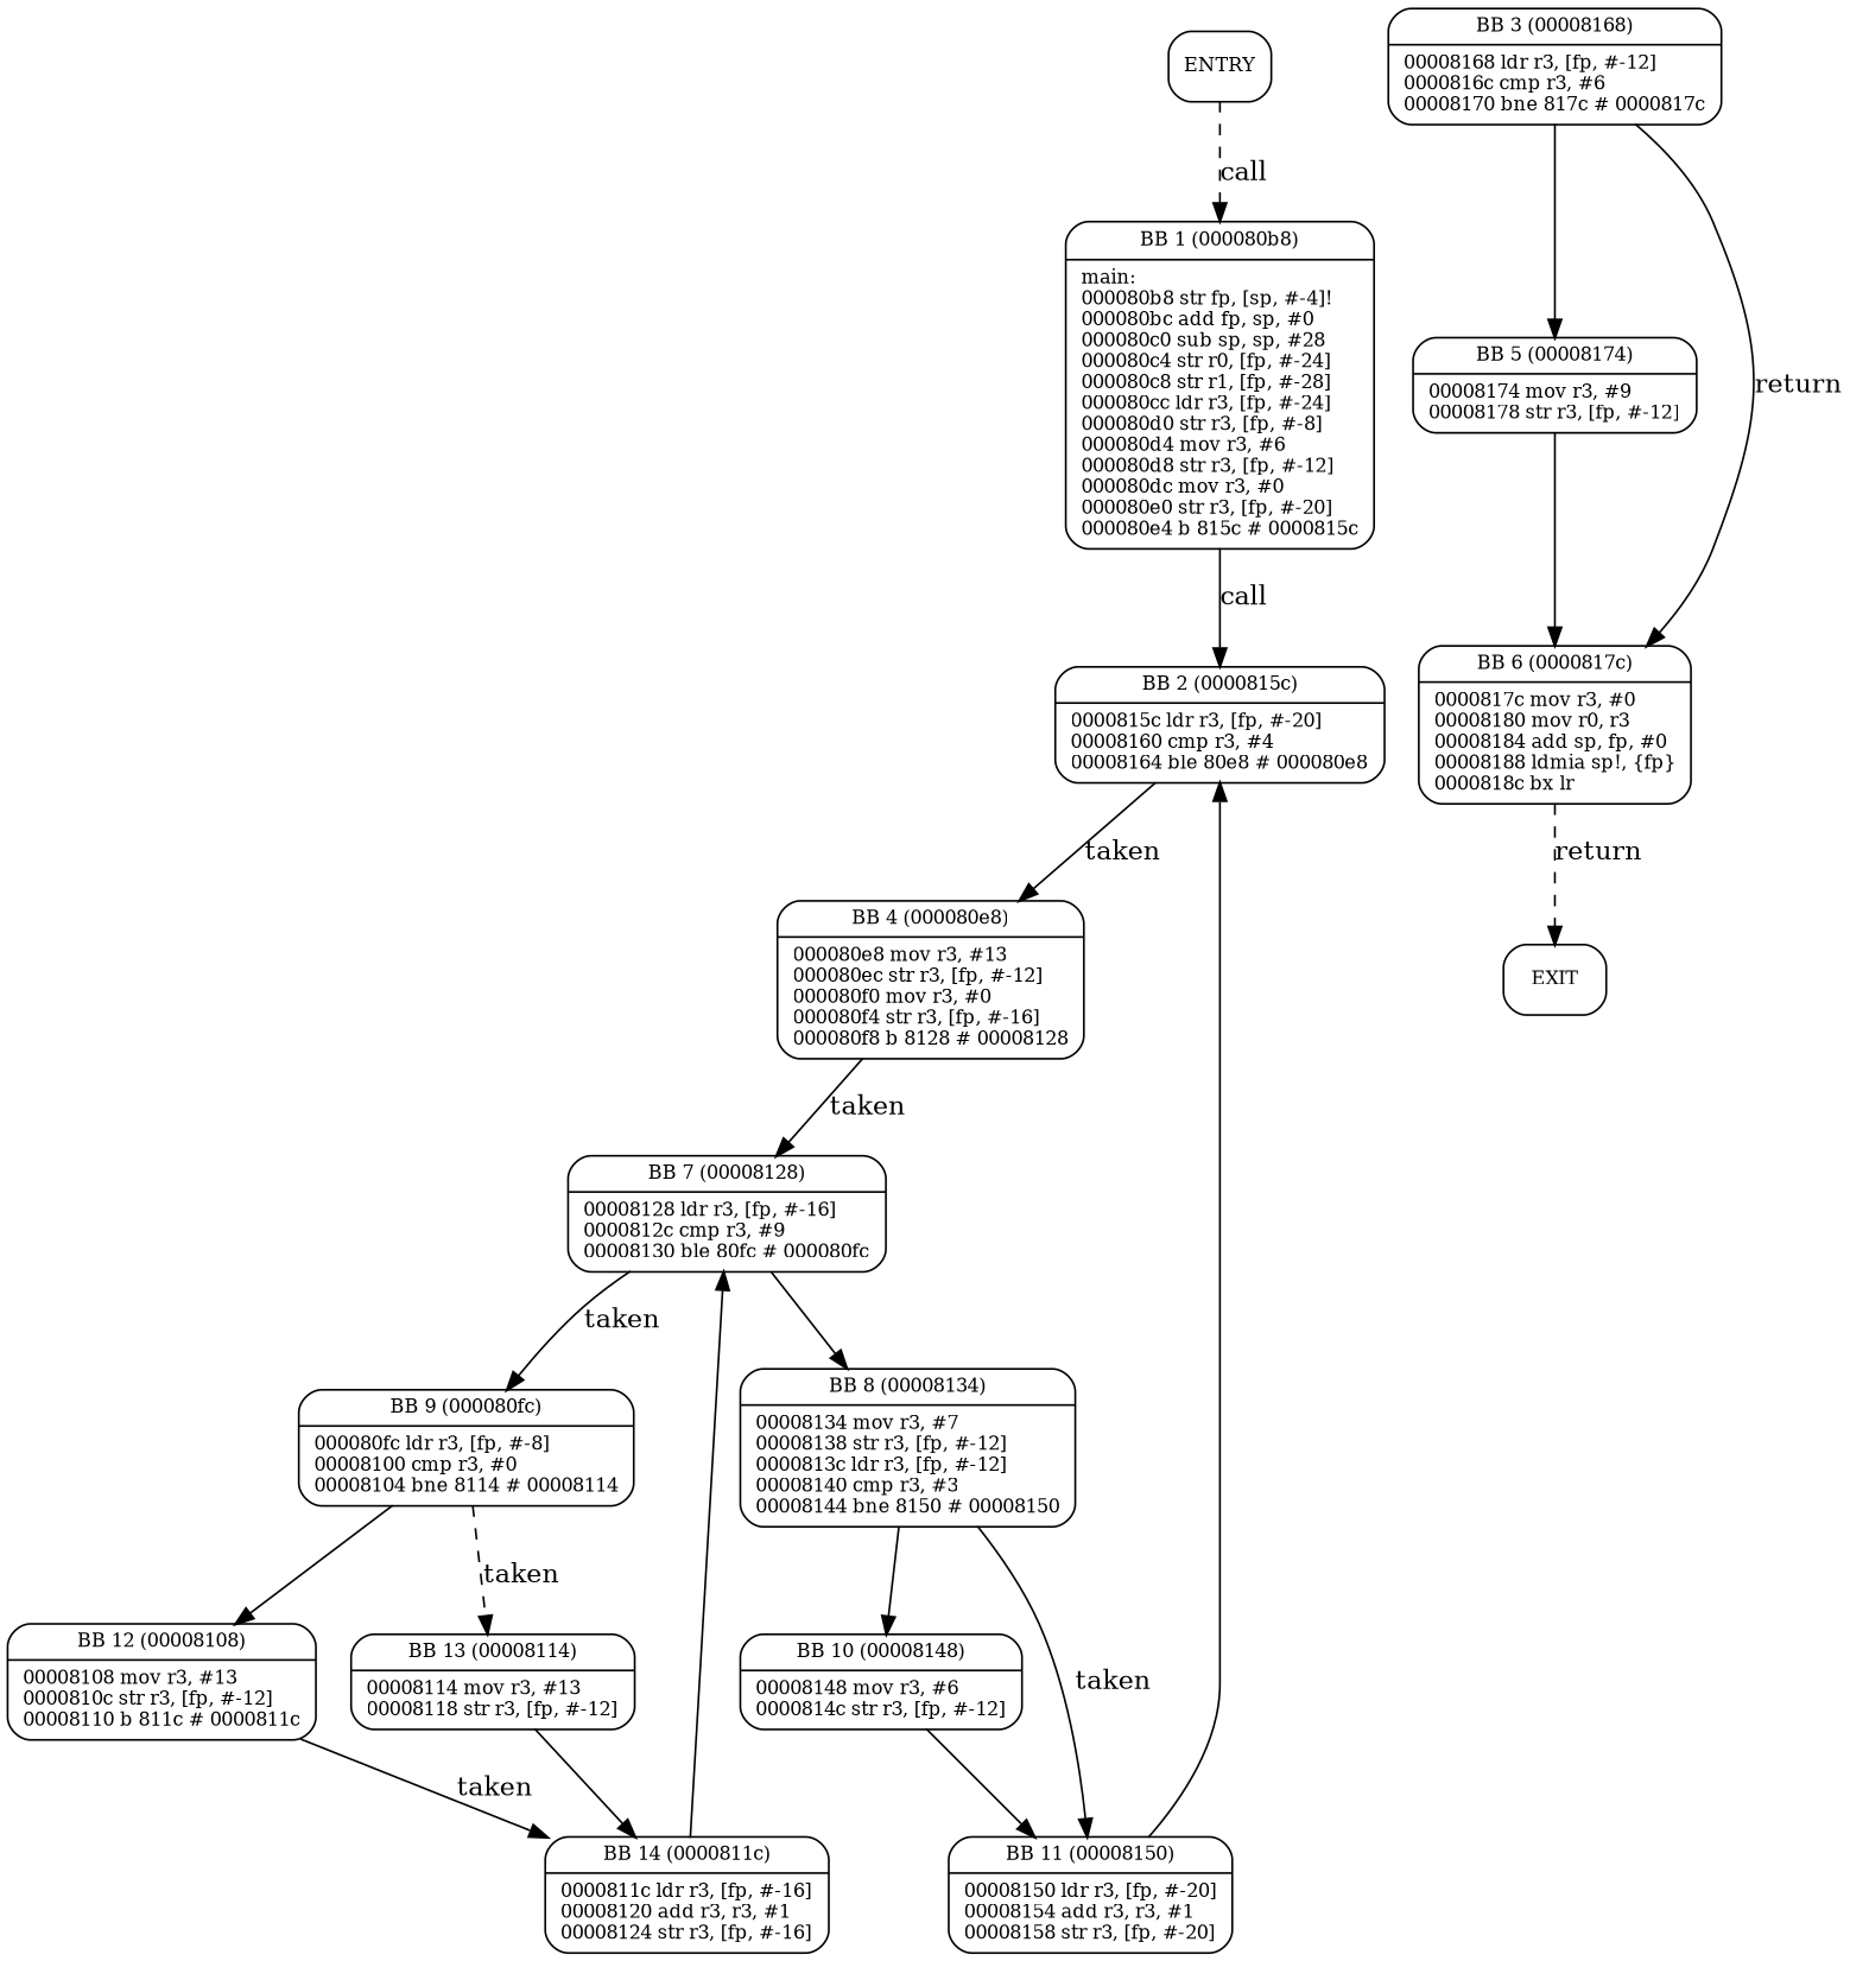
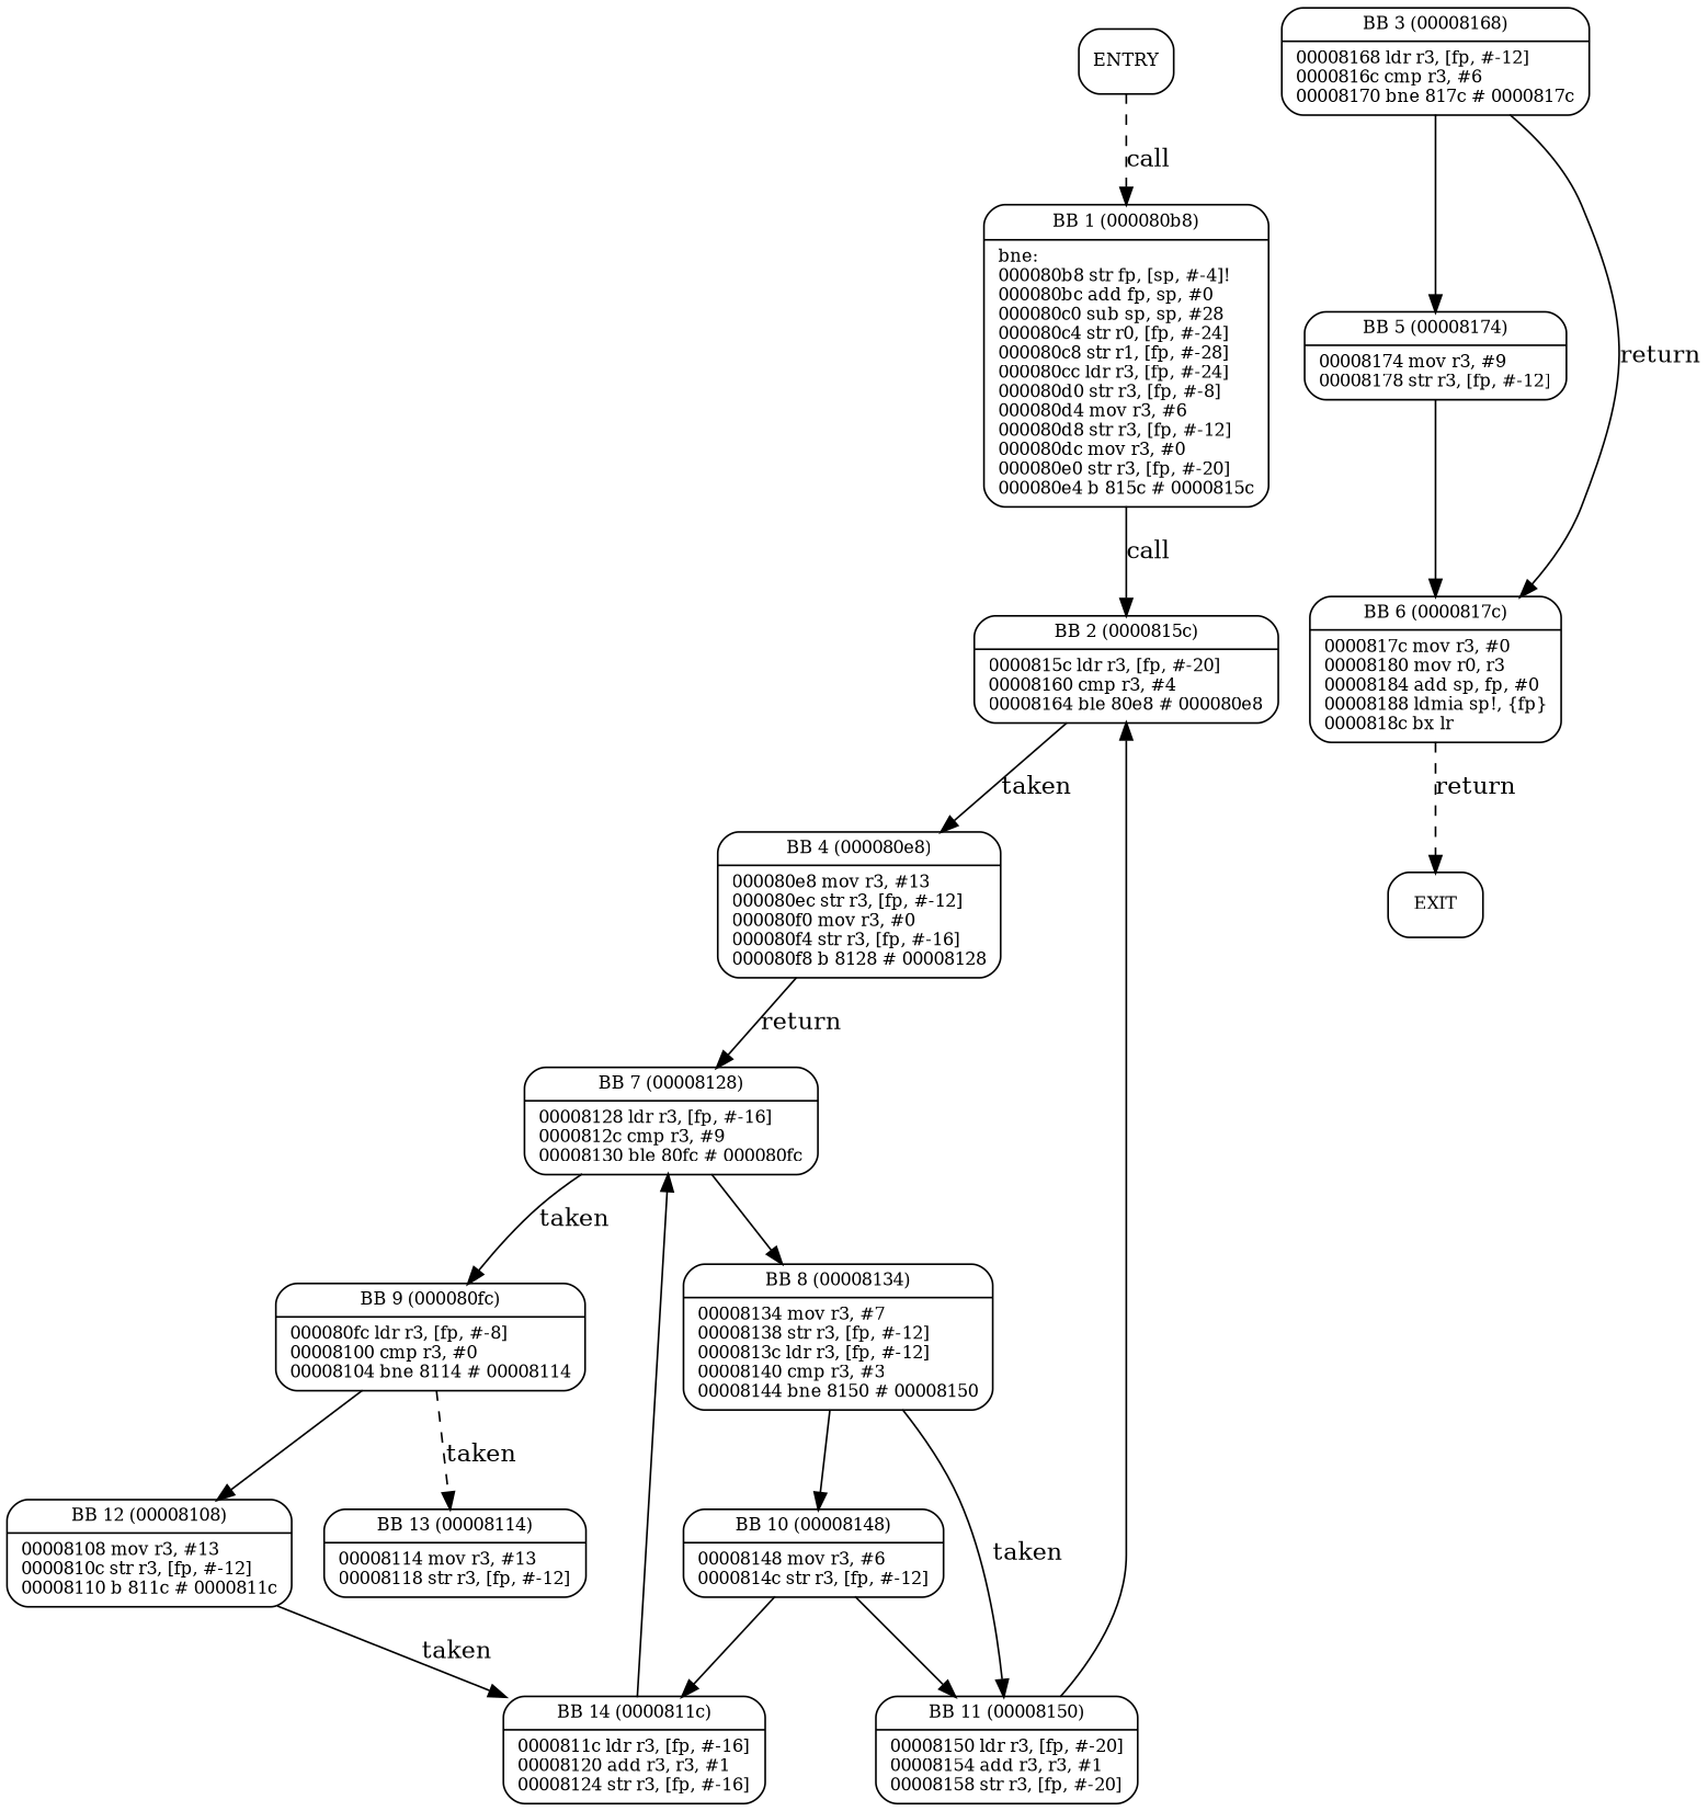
  digraph {
    node [fontsize=10 labeljust=l shape=Mrecord]
    edge [weight=4]
    n1 [label=ENTRY]
-   n2 [label="{BB 1 (000080b8) | main:\l000080b8    str fp, [sp, #-4]!\l000080bc    add fp, sp, #0\l000080c0    sub sp, sp, #28\l000080c4    str r0, [fp, #-24]\l000080c8    str r1, [fp, #-28]\l000080cc    ldr r3, [fp, #-24]\l000080d0    str r3, [fp, #-8]\l000080d4    mov r3, #6\l000080d8    str r3, [fp, #-12]\l000080dc    mov r3, #0\l000080e0    str r3, [fp, #-20]\l000080e4    b 815c    # 0000815c\l }"]
+   n2 [label="{BB 1 (000080b8) | bne:\l000080b8    str fp, [sp, #-4]!\l000080bc    add fp, sp, #0\l000080c0    sub sp, sp, #28\l000080c4    str r0, [fp, #-24]\l000080c8    str r1, [fp, #-28]\l000080cc    ldr r3, [fp, #-24]\l000080d0    str r3, [fp, #-8]\l000080d4    mov r3, #6\l000080d8    str r3, [fp, #-12]\l000080dc    mov r3, #0\l000080e0    str r3, [fp, #-20]\l000080e4    b 815c    # 0000815c\l }"]
    n3 [label="{BB 2 (0000815c) | 0000815c    ldr r3, [fp, #-20]\l00008160    cmp r3, #4\l00008164    ble 80e8    # 000080e8\l }"]
    n4 [label="{BB 4 (000080e8) | 000080e8    mov r3, #13\l000080ec    str r3, [fp, #-12]\l000080f0    mov r3, #0\l000080f4    str r3, [fp, #-16]\l000080f8    b 8128    # 00008128\l }"]
    n5 [label="{BB 3 (00008168) | 00008168    ldr r3, [fp, #-12]\l0000816c    cmp r3, #6\l00008170    bne 817c    # 0000817c\l }"]
    n6 [label="{BB 5 (00008174) | 00008174    mov r3, #9\l00008178    str r3, [fp, #-12]\l }"]
    n7 [label="{BB 6 (0000817c) | 0000817c    mov r3, #0\l00008180    mov r0, r3\l00008184    add sp, fp, #0\l00008188    ldmia sp!, \{fp\}\l0000818c    bx lr\l }"]
    n8 [label="{BB 7 (00008128) | 00008128    ldr r3, [fp, #-16]\l0000812c    cmp r3, #9\l00008130    ble 80fc    # 000080fc\l }"]
    n9 [label=EXIT]
    n10 [label="{BB 8 (00008134) | 00008134    mov r3, #7\l00008138    str r3, [fp, #-12]\l0000813c    ldr r3, [fp, #-12]\l00008140    cmp r3, #3\l00008144    bne 8150    # 00008150\l }"]
    n11 [label="{BB 9 (000080fc) | 000080fc    ldr r3, [fp, #-8]\l00008100    cmp r3, #0\l00008104    bne 8114    # 00008114\l }"]
    n12 [label="{BB 10 (00008148) | 00008148    mov r3, #6\l0000814c    str r3, [fp, #-12]\l }"]
    n13 [label="{BB 11 (00008150) | 00008150    ldr r3, [fp, #-20]\l00008154    add r3, r3, #1\l00008158    str r3, [fp, #-20]\l }"]
    n14 [label="{BB 12 (00008108) | 00008108    mov r3, #13\l0000810c    str r3, [fp, #-12]\l00008110    b 811c    # 0000811c\l }"]
    n15 [label="{BB 13 (00008114) | 00008114    mov r3, #13\l00008118    str r3, [fp, #-12]\l }"]
    n16 [label="{BB 14 (0000811c) | 0000811c    ldr r3, [fp, #-16]\l00008120    add r3, r3, #1\l00008124    str r3, [fp, #-16]\l }"]
    n1 -> n2 [label=call style=dashed weight=2]
    n2 -> n3 [label=call weight=3]
    n3 -> n4 [label=taken weight=3]
-   n4 -> n8 [label=taken weight=3]
+   n4 -> n8 [label=return weight=3]
    n5 -> n6
    n5 -> n7 [label=return weight=3]
    n6 -> n7
    n7 -> n9 [label=return style=dashed weight=2]
    n8 -> n10
    n8 -> n11 [label=taken weight=3]
    n10 -> n12
    n10 -> n13 [label=taken weight=3]
    n11 -> n14
    n11 -> n15 [label=taken style=dashed weight=3]
    n12 -> n13
    n13 -> n3
    n14 -> n16 [label=taken weight=3]
-   n15 -> n16
+   n12 -> n16
    n16 -> n8
  }
